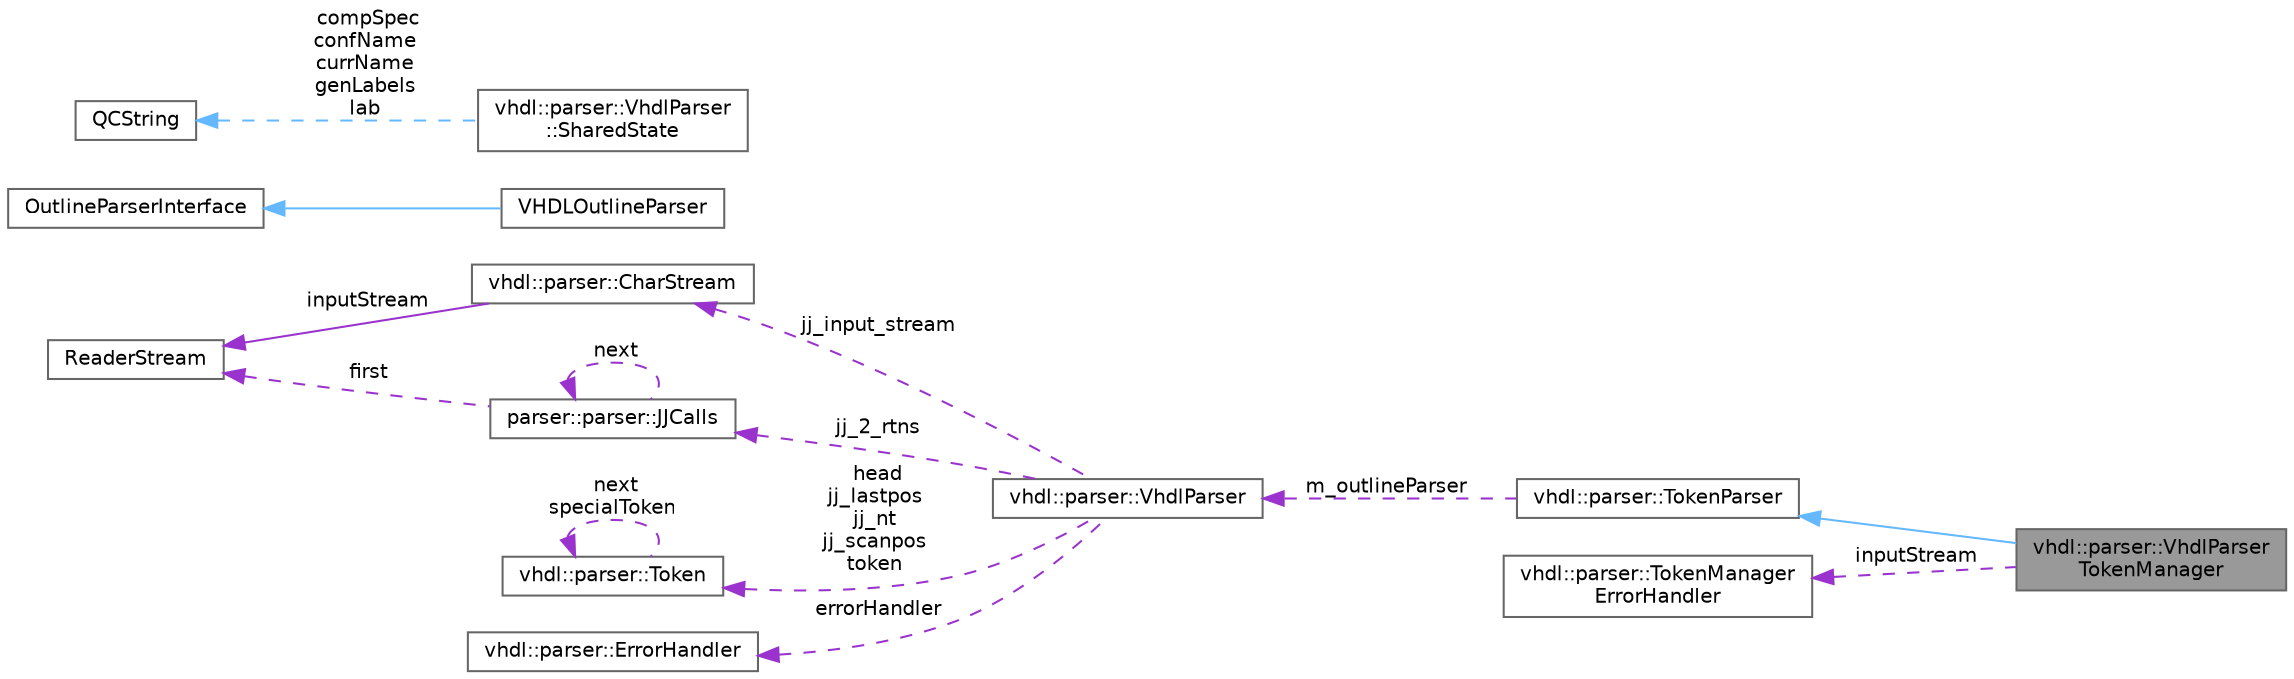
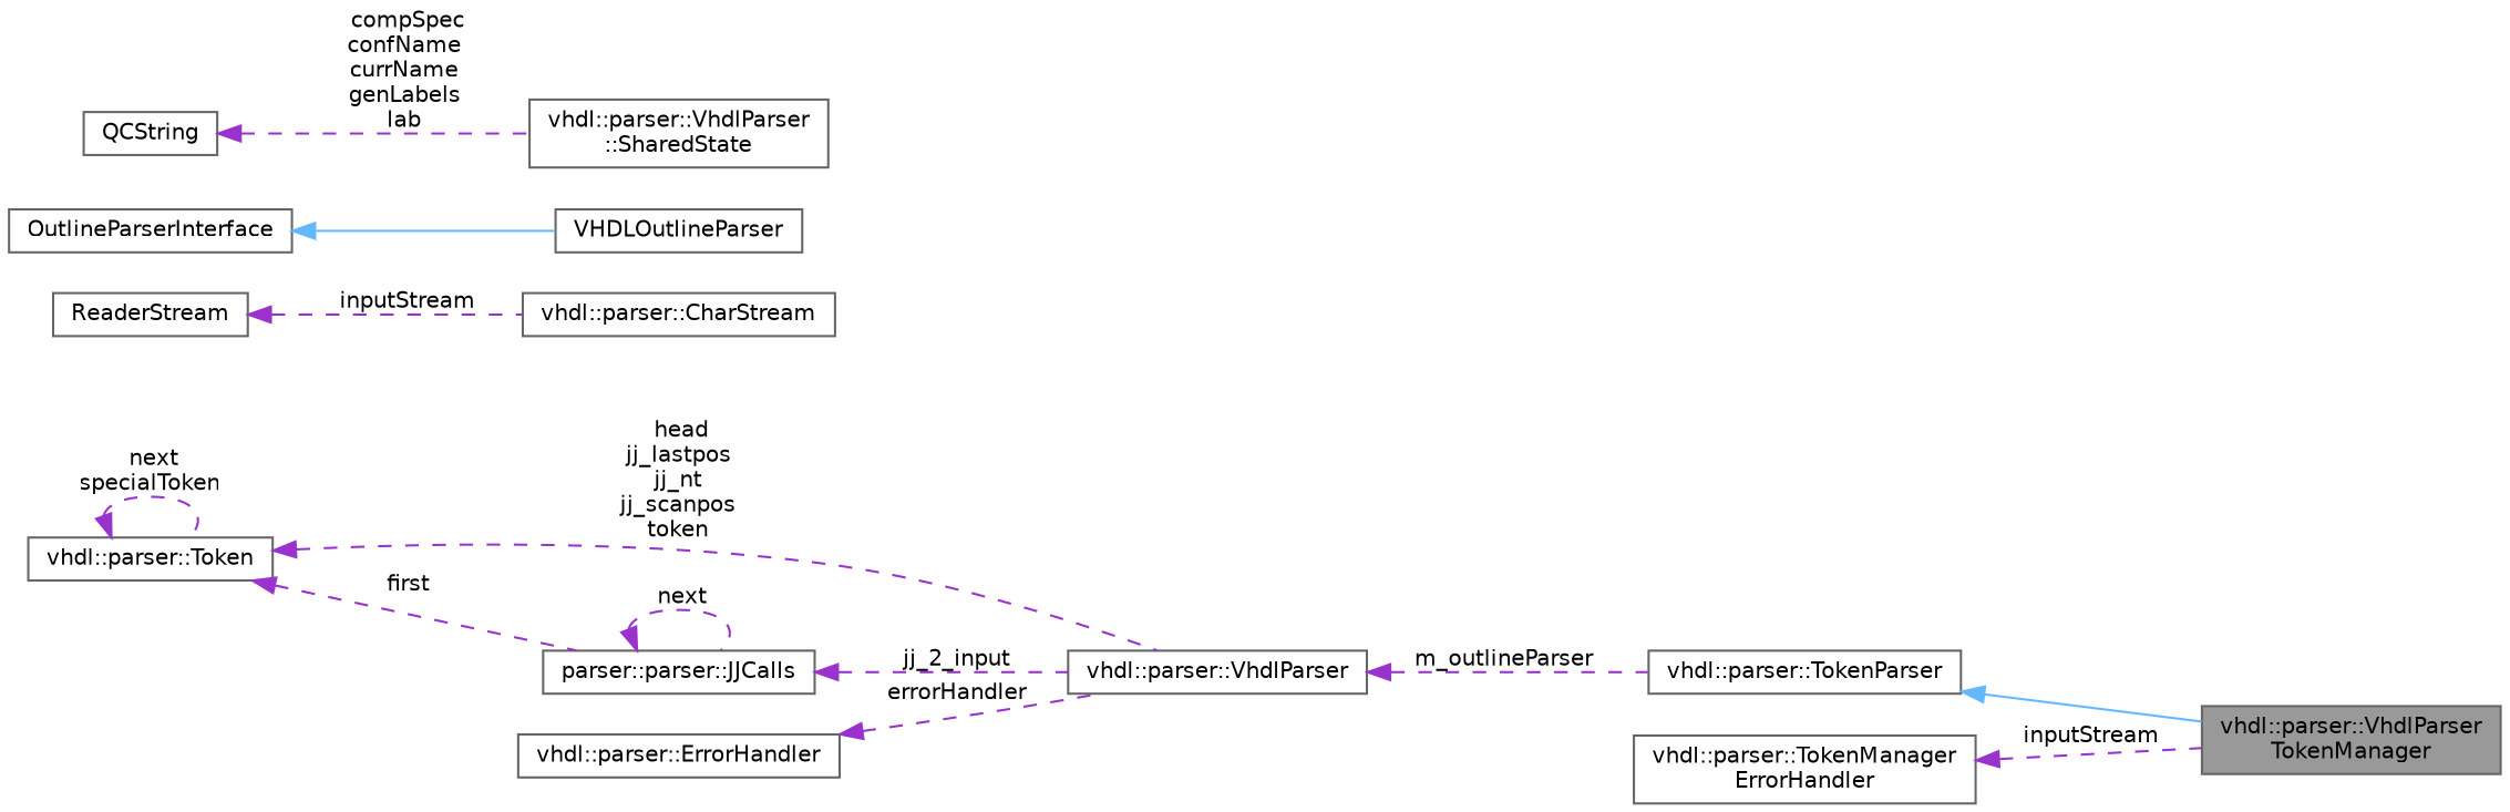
  digraph {
    rankdir=LR
    node [color=gray40 fillcolor=white fontname=Helvetica fontsize=10 shape=box style=filled]
    edge [color=darkorchid3 dir=back fontname=Helvetica fontsize=10 labelfontname=Helvetica labelfontsize=10 style=dashed]
    n1 [fillcolor=grey60 fontcolor=black height=0.2 label="vhdl::parser::VhdlParser\lTokenManager" width=0.4]
    n2 [height=0.2 label="vhdl::parser::VhdlParser" width=0.4]
    n3 [height=0.2 label="vhdl::parser::TokenParser" width=0.4]
    n4 [height=0.2 label="vhdl::parser::CharStream" width=0.4]
    n5 [height=0.2 label=ReaderStream width=0.4]
    n6 [height=0.2 label="vhdl::parser::Token" width=0.4]
    n7 [height=0.2 label="parser::parser::JJCalls" width=0.4]
    n8 [height=0.2 label="vhdl::parser::ErrorHandler" width=0.4]
    n9 [height=0.2 label=VHDLOutlineParser width=0.4]
    n10 [height=0.2 label=OutlineParserInterface width=0.4]
    n11 [height=0.2 label="vhdl::parser::VhdlParser\l::SharedState" width=0.4]
    n12 [height=0.2 label=QCString width=0.4]
    n13 [height=0.2 label="vhdl::parser::TokenManager\lErrorHandler" width=0.4]
    n2 -> n3 [label=" m_outlineParser"]
    n3 -> n1 [color=steelblue1 style=solid]
-   n4 -> n2 [label=" jj_input_stream"]
-   n5 -> n4 [label=" inputStream" style=solid]
+   n5 -> n4 [label=" inputStream"]
    n6 -> n2 [label=" head\njj_lastpos\njj_nt\njj_scanpos\ntoken"]
    n6 -> n6 [label=" next\nspecialToken"]
-   n5 -> n7 [label=" first"]
-   n7 -> n2 [label=" jj_2_rtns"]
+   n6 -> n7 [label=" first"]
+   n7 -> n2 [label=" jj_2_input"]
    n7 -> n7 [label=" next"]
    n8 -> n2 [label=" errorHandler"]
    n10 -> n9 [color=steelblue1 style=solid]
-   n12 -> n11 [color=steelblue1 label=" compSpec\nconfName\ncurrName\ngenLabels\nlab"]
+   n12 -> n11 [label=" compSpec\nconfName\ncurrName\ngenLabels\nlab"]
    n13 -> n1 [label=" inputStream"]
  }
